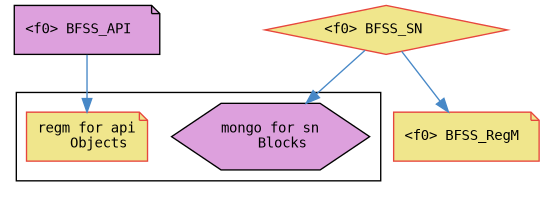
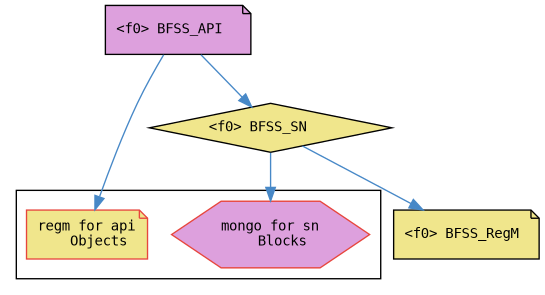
  digraph {
    fontname=Consolas
    fontsize=12
    node [fillcolor=khaki fontname=Consolas fontsize=10 shape=note style=filled]
    edge [color="#4788C7" fontname=Consolas fontsize=10 tailport=f0]
    n1 [color="#E7463D" label="regm for api\n   Objects"]
-   n2 [color=black fillcolor=plum label="mongo for sn\n   Blocks" shape=hexagon]
+   n2 [color="#E7463D" fillcolor=plum label="mongo for sn\n   Blocks" shape=hexagon]
    n3 [fillcolor=plum label="<f0> BFSS_API  "]
-   n4 [label="<f0> BFSS_SN   " shape=diamond color="#E7463D"]
-   n5 [label="<f0> BFSS_RegM " color="#E7463D"]
+   n4 [label="<f0> BFSS_SN   " shape=diamond]
+   n5 [label="<f0> BFSS_RegM "]
    subgraph cluster_1 {
      subgraph sub_2 {
        rank=same
        n1
        n2
      }
    }
    n3 -> n1
+   n3 -> n4 [headport=f0]
    n4 -> n2
    n4 -> n5 [headport=f0]
  }
